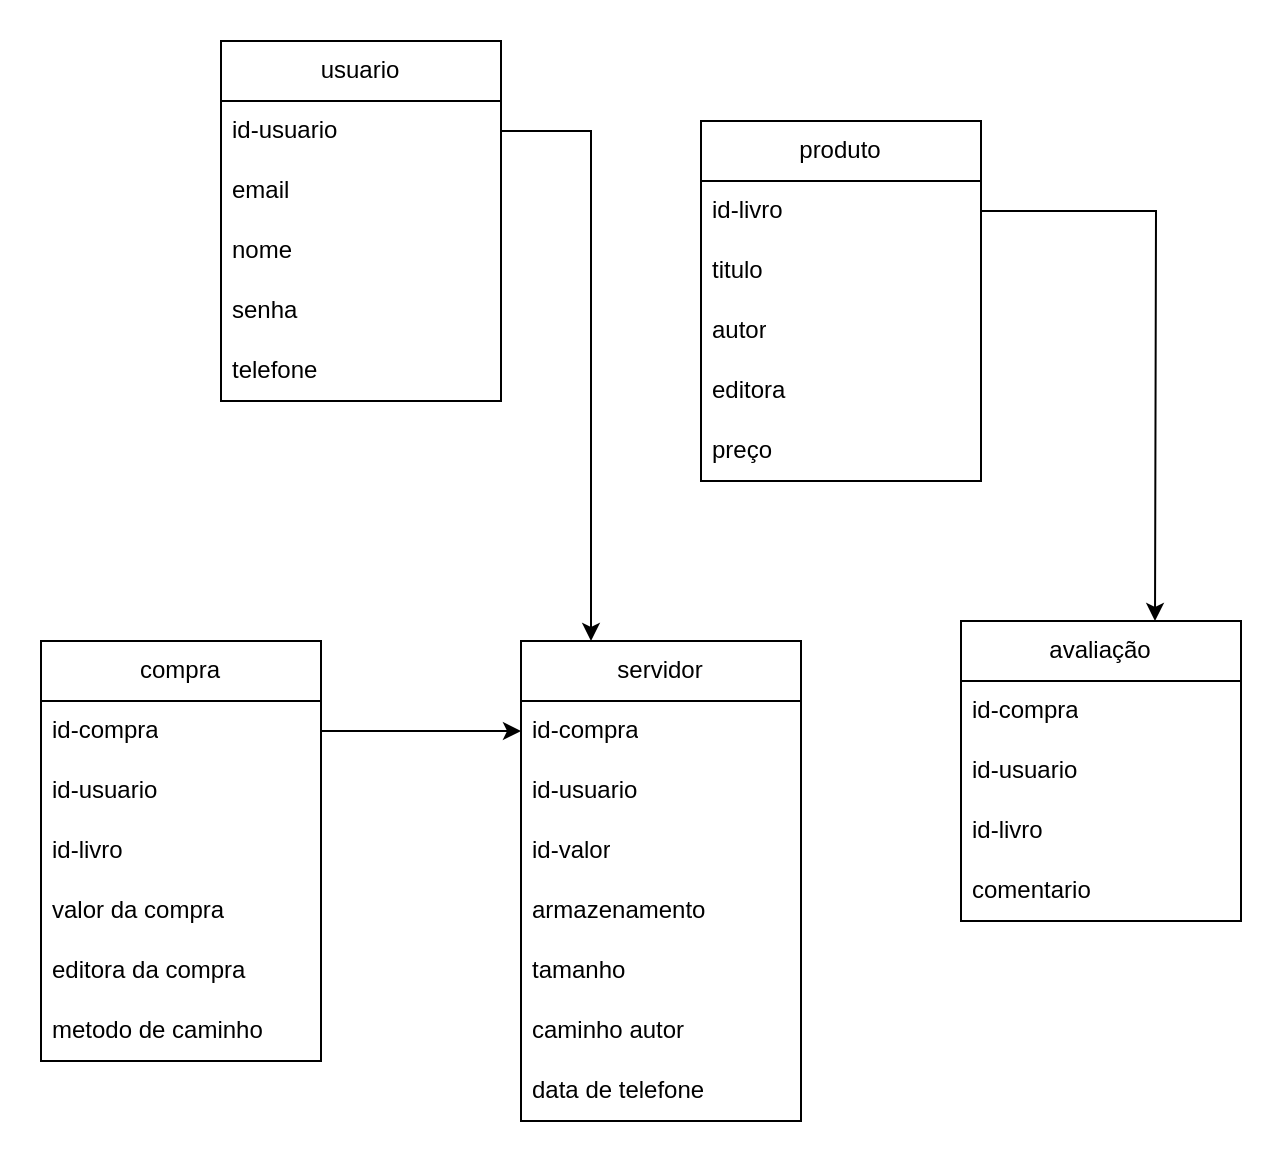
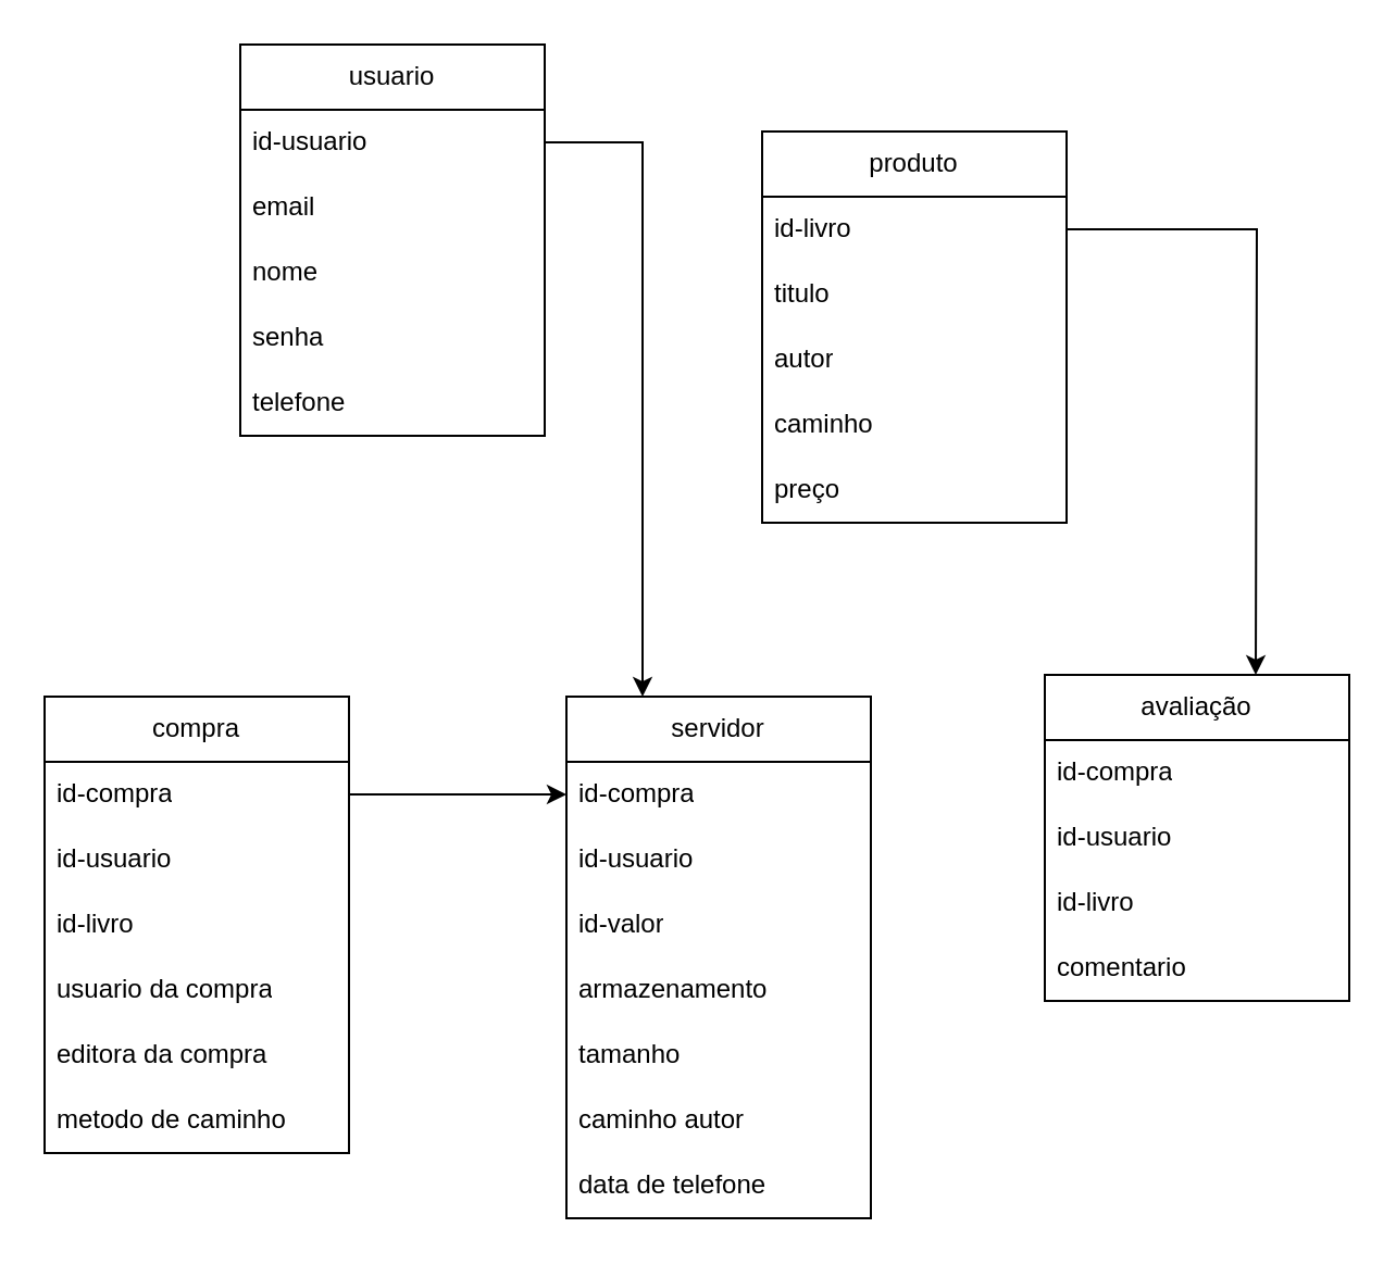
  <mxCell id="0" />
  <mxCell id="1" parent="0" />
  <mxCell id="2" value="usuario" style="swimlane;fontStyle=0;childLayout=stackLayout;horizontal=1;startSize=30;horizontalStack=0;resizeParent=1;resizeParentMax=0;resizeLast=0;collapsible=1;marginBottom=0;whiteSpace=wrap;html=1;" vertex="1" parent="1"><mxGeometry x="110" y="20" width="140" height="180" as="geometry" /></mxCell>
  <mxCell id="3" value="id-usuario" style="text;strokeColor=none;fillColor=none;align=left;verticalAlign=middle;spacingLeft=4;spacingRight=4;overflow=hidden;points=[[0,0.5],[1,0.5]];portConstraint=eastwest;rotatable=0;whiteSpace=wrap;html=1;" vertex="1" parent="2"><mxGeometry y="30" width="140" height="30" as="geometry" /></mxCell>
  <mxCell id="4" value="email" style="text;strokeColor=none;fillColor=none;align=left;verticalAlign=middle;spacingLeft=4;spacingRight=4;overflow=hidden;points=[[0,0.5],[1,0.5]];portConstraint=eastwest;rotatable=0;whiteSpace=wrap;html=1;" vertex="1" parent="2"><mxGeometry y="60" width="140" height="30" as="geometry" /></mxCell>
  <mxCell id="5" value="nome" style="text;strokeColor=none;fillColor=none;align=left;verticalAlign=middle;spacingLeft=4;spacingRight=4;overflow=hidden;points=[[0,0.5],[1,0.5]];portConstraint=eastwest;rotatable=0;whiteSpace=wrap;html=1;" vertex="1" parent="2"><mxGeometry y="90" width="140" height="30" as="geometry" /></mxCell>
  <mxCell id="6" value="senha" style="text;strokeColor=none;fillColor=none;align=left;verticalAlign=middle;spacingLeft=4;spacingRight=4;overflow=hidden;points=[[0,0.5],[1,0.5]];portConstraint=eastwest;rotatable=0;whiteSpace=wrap;html=1;" vertex="1" parent="2"><mxGeometry y="120" width="140" height="30" as="geometry" /></mxCell>
  <mxCell id="7" value="telefone" style="text;strokeColor=none;fillColor=none;align=left;verticalAlign=middle;spacingLeft=4;spacingRight=4;overflow=hidden;points=[[0,0.5],[1,0.5]];portConstraint=eastwest;rotatable=0;whiteSpace=wrap;html=1;" vertex="1" parent="2"><mxGeometry y="150" width="140" height="30" as="geometry" /></mxCell>
  <mxCell id="8" value="compra" style="swimlane;fontStyle=0;childLayout=stackLayout;horizontal=1;startSize=30;horizontalStack=0;resizeParent=1;resizeParentMax=0;resizeLast=0;collapsible=1;marginBottom=0;whiteSpace=wrap;html=1;" vertex="1" parent="1"><mxGeometry x="20" y="320" width="140" height="210" as="geometry" /></mxCell>
  <mxCell id="9" value="id-compra" style="text;strokeColor=none;fillColor=none;align=left;verticalAlign=middle;spacingLeft=4;spacingRight=4;overflow=hidden;points=[[0,0.5],[1,0.5]];portConstraint=eastwest;rotatable=0;whiteSpace=wrap;html=1;" vertex="1" parent="8"><mxGeometry y="30" width="140" height="30" as="geometry" /></mxCell>
  <mxCell id="10" value="id-usuario" style="text;strokeColor=none;fillColor=none;align=left;verticalAlign=middle;spacingLeft=4;spacingRight=4;overflow=hidden;points=[[0,0.5],[1,0.5]];portConstraint=eastwest;rotatable=0;whiteSpace=wrap;html=1;" vertex="1" parent="8"><mxGeometry y="60" width="140" height="30" as="geometry" /></mxCell>
  <mxCell id="11" value="id-livro" style="text;strokeColor=none;fillColor=none;align=left;verticalAlign=middle;spacingLeft=4;spacingRight=4;overflow=hidden;points=[[0,0.5],[1,0.5]];portConstraint=eastwest;rotatable=0;whiteSpace=wrap;html=1;" vertex="1" parent="8"><mxGeometry y="90" width="140" height="30" as="geometry" /></mxCell>
- <mxCell id="12" value="valor da compra" style="text;strokeColor=none;fillColor=none;align=left;verticalAlign=middle;spacingLeft=4;spacingRight=4;overflow=hidden;points=[[0,0.5],[1,0.5]];portConstraint=eastwest;rotatable=0;whiteSpace=wrap;html=1;" vertex="1" parent="8"><mxGeometry y="120" width="140" height="30" as="geometry" /></mxCell>
+ <mxCell id="12" value="usuario da compra" style="text;strokeColor=none;fillColor=none;align=left;verticalAlign=middle;spacingLeft=4;spacingRight=4;overflow=hidden;points=[[0,0.5],[1,0.5]];portConstraint=eastwest;rotatable=0;whiteSpace=wrap;html=1;" vertex="1" parent="8"><mxGeometry y="120" width="140" height="30" as="geometry" /></mxCell>
  <mxCell id="13" value="editora da compra" style="text;strokeColor=none;fillColor=none;align=left;verticalAlign=middle;spacingLeft=4;spacingRight=4;overflow=hidden;points=[[0,0.5],[1,0.5]];portConstraint=eastwest;rotatable=0;whiteSpace=wrap;html=1;" vertex="1" parent="8"><mxGeometry y="150" width="140" height="30" as="geometry" /></mxCell>
  <mxCell id="14" value="metodo de caminho" style="text;strokeColor=none;fillColor=none;align=left;verticalAlign=middle;spacingLeft=4;spacingRight=4;overflow=hidden;points=[[0,0.5],[1,0.5]];portConstraint=eastwest;rotatable=0;whiteSpace=wrap;html=1;" vertex="1" parent="8"><mxGeometry y="180" width="140" height="30" as="geometry" /></mxCell>
  <mxCell id="15" value="produto" style="swimlane;fontStyle=0;childLayout=stackLayout;horizontal=1;startSize=30;horizontalStack=0;resizeParent=1;resizeParentMax=0;resizeLast=0;collapsible=1;marginBottom=0;whiteSpace=wrap;html=1;" vertex="1" parent="1"><mxGeometry x="350" y="60" width="140" height="180" as="geometry" /></mxCell>
  <mxCell id="16" value="id-livro" style="text;strokeColor=none;fillColor=none;align=left;verticalAlign=middle;spacingLeft=4;spacingRight=4;overflow=hidden;points=[[0,0.5],[1,0.5]];portConstraint=eastwest;rotatable=0;whiteSpace=wrap;html=1;" vertex="1" parent="15"><mxGeometry y="30" width="140" height="30" as="geometry" /></mxCell>
  <mxCell id="17" value="titulo" style="text;strokeColor=none;fillColor=none;align=left;verticalAlign=middle;spacingLeft=4;spacingRight=4;overflow=hidden;points=[[0,0.5],[1,0.5]];portConstraint=eastwest;rotatable=0;whiteSpace=wrap;html=1;" vertex="1" parent="15"><mxGeometry y="60" width="140" height="30" as="geometry" /></mxCell>
  <mxCell id="18" value="autor" style="text;strokeColor=none;fillColor=none;align=left;verticalAlign=middle;spacingLeft=4;spacingRight=4;overflow=hidden;points=[[0,0.5],[1,0.5]];portConstraint=eastwest;rotatable=0;whiteSpace=wrap;html=1;" vertex="1" parent="15"><mxGeometry y="90" width="140" height="30" as="geometry" /></mxCell>
- <mxCell id="19" value="editora" style="text;strokeColor=none;fillColor=none;align=left;verticalAlign=middle;spacingLeft=4;spacingRight=4;overflow=hidden;points=[[0,0.5],[1,0.5]];portConstraint=eastwest;rotatable=0;whiteSpace=wrap;html=1;" vertex="1" parent="15"><mxGeometry y="120" width="140" height="30" as="geometry" /></mxCell>
+ <mxCell id="19" value="caminho" style="text;strokeColor=none;fillColor=none;align=left;verticalAlign=middle;spacingLeft=4;spacingRight=4;overflow=hidden;points=[[0,0.5],[1,0.5]];portConstraint=eastwest;rotatable=0;whiteSpace=wrap;html=1;" vertex="1" parent="15"><mxGeometry y="120" width="140" height="30" as="geometry" /></mxCell>
  <mxCell id="20" value="preço" style="text;strokeColor=none;fillColor=none;align=left;verticalAlign=middle;spacingLeft=4;spacingRight=4;overflow=hidden;points=[[0,0.5],[1,0.5]];portConstraint=eastwest;rotatable=0;whiteSpace=wrap;html=1;" vertex="1" parent="15"><mxGeometry y="150" width="140" height="30" as="geometry" /></mxCell>
  <mxCell id="21" value="servidor" style="swimlane;fontStyle=0;childLayout=stackLayout;horizontal=1;startSize=30;horizontalStack=0;resizeParent=1;resizeParentMax=0;resizeLast=0;collapsible=1;marginBottom=0;whiteSpace=wrap;html=1;" vertex="1" parent="1"><mxGeometry x="260" y="320" width="140" height="240" as="geometry" /></mxCell>
  <mxCell id="22" value="id-compra" style="text;strokeColor=none;fillColor=none;align=left;verticalAlign=middle;spacingLeft=4;spacingRight=4;overflow=hidden;points=[[0,0.5],[1,0.5]];portConstraint=eastwest;rotatable=0;whiteSpace=wrap;html=1;" vertex="1" parent="21"><mxGeometry y="30" width="140" height="30" as="geometry" /></mxCell>
  <mxCell id="23" value="id-usuario" style="text;strokeColor=none;fillColor=none;align=left;verticalAlign=middle;spacingLeft=4;spacingRight=4;overflow=hidden;points=[[0,0.5],[1,0.5]];portConstraint=eastwest;rotatable=0;whiteSpace=wrap;html=1;" vertex="1" parent="21"><mxGeometry y="60" width="140" height="30" as="geometry" /></mxCell>
  <mxCell id="24" value="id-valor" style="text;strokeColor=none;fillColor=none;align=left;verticalAlign=middle;spacingLeft=4;spacingRight=4;overflow=hidden;points=[[0,0.5],[1,0.5]];portConstraint=eastwest;rotatable=0;whiteSpace=wrap;html=1;" vertex="1" parent="21"><mxGeometry y="90" width="140" height="30" as="geometry" /></mxCell>
  <mxCell id="25" value="armazenamento" style="text;strokeColor=none;fillColor=none;align=left;verticalAlign=middle;spacingLeft=4;spacingRight=4;overflow=hidden;points=[[0,0.5],[1,0.5]];portConstraint=eastwest;rotatable=0;whiteSpace=wrap;html=1;" vertex="1" parent="21"><mxGeometry y="120" width="140" height="30" as="geometry" /></mxCell>
  <mxCell id="26" value="tamanho" style="text;strokeColor=none;fillColor=none;align=left;verticalAlign=middle;spacingLeft=4;spacingRight=4;overflow=hidden;points=[[0,0.5],[1,0.5]];portConstraint=eastwest;rotatable=0;whiteSpace=wrap;html=1;" vertex="1" parent="21"><mxGeometry y="150" width="140" height="30" as="geometry" /></mxCell>
  <mxCell id="27" value="caminho autor" style="text;strokeColor=none;fillColor=none;align=left;verticalAlign=middle;spacingLeft=4;spacingRight=4;overflow=hidden;points=[[0,0.5],[1,0.5]];portConstraint=eastwest;rotatable=0;whiteSpace=wrap;html=1;" vertex="1" parent="21"><mxGeometry y="180" width="140" height="30" as="geometry" /></mxCell>
  <mxCell id="28" value="data de telefone" style="text;strokeColor=none;fillColor=none;align=left;verticalAlign=middle;spacingLeft=4;spacingRight=4;overflow=hidden;points=[[0,0.5],[1,0.5]];portConstraint=eastwest;rotatable=0;whiteSpace=wrap;html=1;" vertex="1" parent="21"><mxGeometry y="210" width="140" height="30" as="geometry" /></mxCell>
  <mxCell id="29" value="avaliação" style="swimlane;fontStyle=0;childLayout=stackLayout;horizontal=1;startSize=30;horizontalStack=0;resizeParent=1;resizeParentMax=0;resizeLast=0;collapsible=1;marginBottom=0;whiteSpace=wrap;html=1;" vertex="1" parent="1"><mxGeometry x="480" y="310" width="140" height="150" as="geometry" /></mxCell>
  <mxCell id="30" value="id-compra" style="text;strokeColor=none;fillColor=none;align=left;verticalAlign=middle;spacingLeft=4;spacingRight=4;overflow=hidden;points=[[0,0.5],[1,0.5]];portConstraint=eastwest;rotatable=0;whiteSpace=wrap;html=1;" vertex="1" parent="29"><mxGeometry y="30" width="140" height="30" as="geometry" /></mxCell>
  <mxCell id="31" value="id-usuario" style="text;strokeColor=none;fillColor=none;align=left;verticalAlign=middle;spacingLeft=4;spacingRight=4;overflow=hidden;points=[[0,0.5],[1,0.5]];portConstraint=eastwest;rotatable=0;whiteSpace=wrap;html=1;" vertex="1" parent="29"><mxGeometry y="60" width="140" height="30" as="geometry" /></mxCell>
  <mxCell id="32" value="id-livro" style="text;strokeColor=none;fillColor=none;align=left;verticalAlign=middle;spacingLeft=4;spacingRight=4;overflow=hidden;points=[[0,0.5],[1,0.5]];portConstraint=eastwest;rotatable=0;whiteSpace=wrap;html=1;" vertex="1" parent="29"><mxGeometry y="90" width="140" height="30" as="geometry" /></mxCell>
  <mxCell id="33" value="comentario" style="text;strokeColor=none;fillColor=none;align=left;verticalAlign=middle;spacingLeft=4;spacingRight=4;overflow=hidden;points=[[0,0.5],[1,0.5]];portConstraint=eastwest;rotatable=0;whiteSpace=wrap;html=1;" vertex="1" parent="29"><mxGeometry y="120" width="140" height="30" as="geometry" /></mxCell>
  <mxCell id="34" style="edgeStyle=orthogonalEdgeStyle;rounded=0;orthogonalLoop=1;jettySize=auto;html=1;exitX=1;exitY=0.5;exitDx=0;exitDy=0;" edge="1" parent="1" source="16"><mxGeometry relative="1" as="geometry"><mxPoint x="577" y="310" as="targetPoint" /></mxGeometry></mxCell>
  <mxCell id="35" style="edgeStyle=orthogonalEdgeStyle;rounded=0;orthogonalLoop=1;jettySize=auto;html=1;entryX=0.25;entryY=0;entryDx=0;entryDy=0;" edge="1" parent="1" source="3" target="21"><mxGeometry relative="1" as="geometry" /></mxCell>
  <mxCell id="36" style="edgeStyle=orthogonalEdgeStyle;rounded=0;orthogonalLoop=1;jettySize=auto;html=1;entryX=0;entryY=0.5;entryDx=0;entryDy=0;" edge="1" parent="1" source="9" target="22"><mxGeometry relative="1" as="geometry" /></mxCell>
